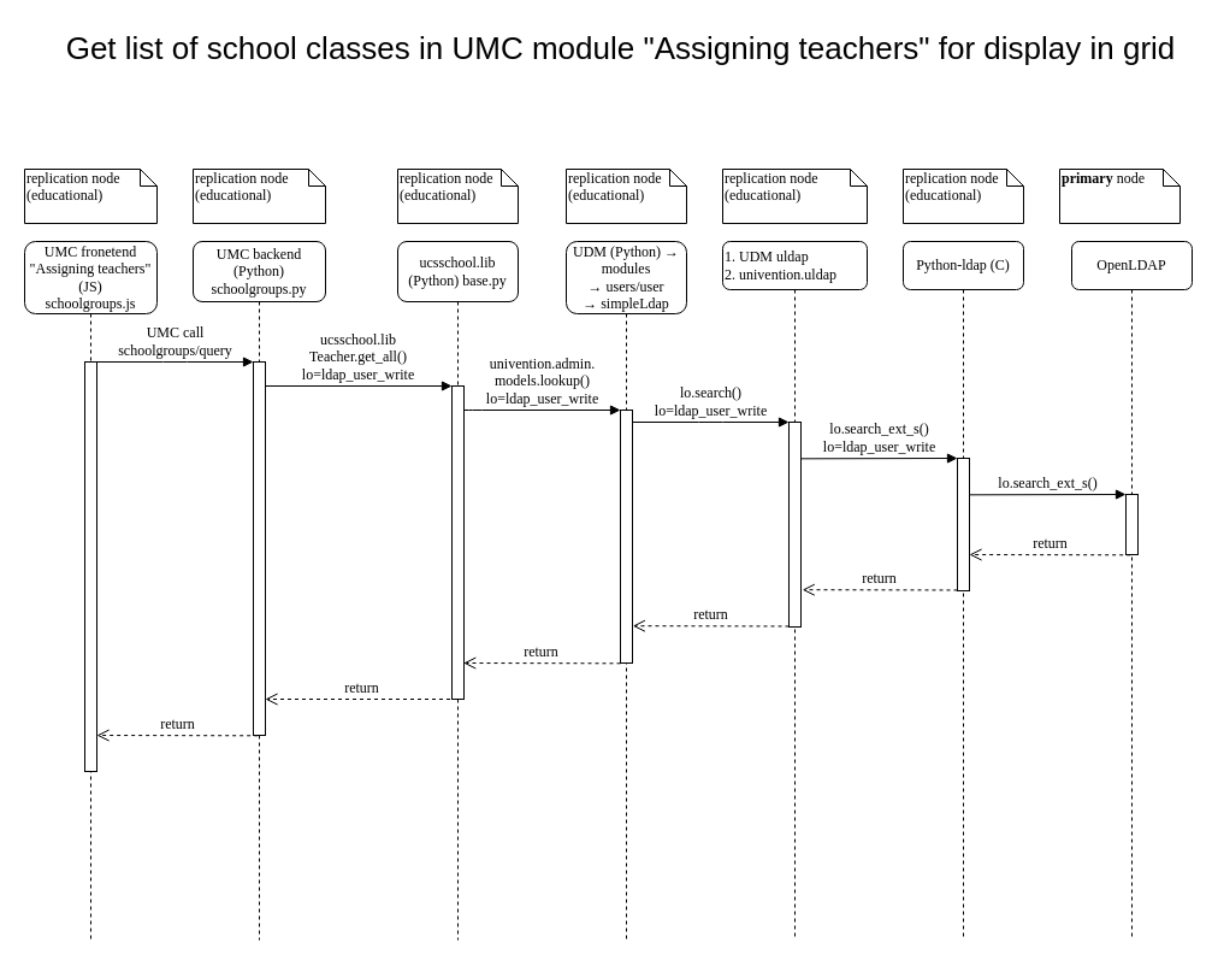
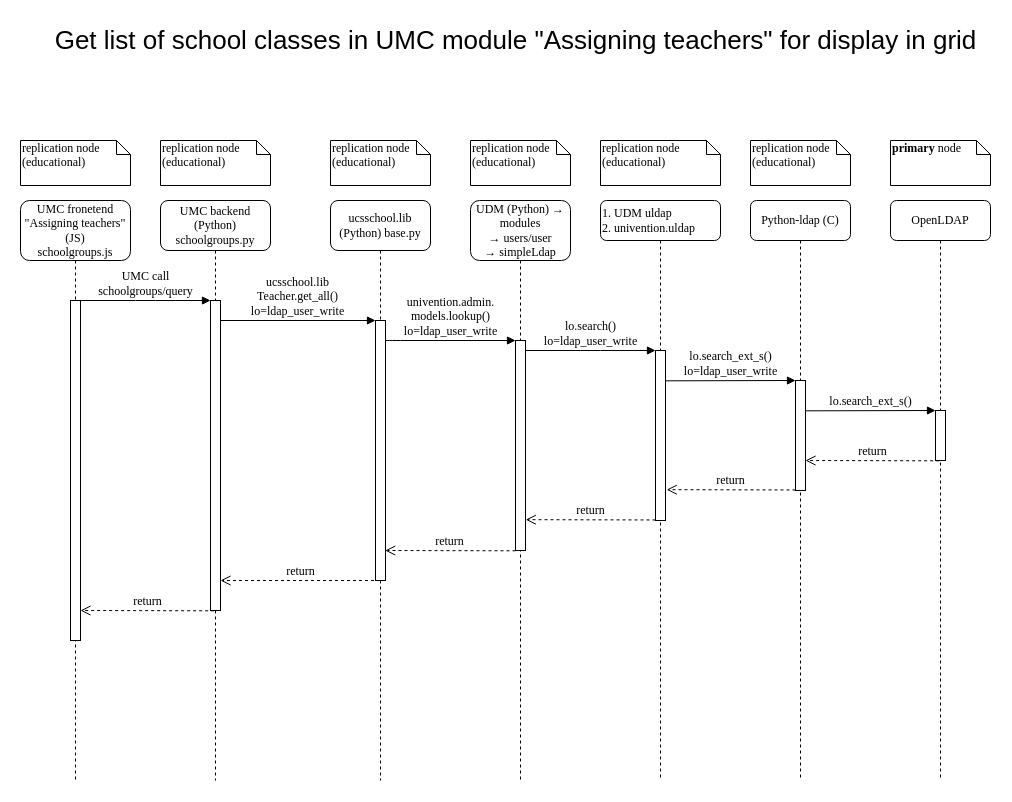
  <mxCell id="0" />
  <mxCell id="1" parent="0" />
  <mxCell id="2" value="UMC backend (Python) schoolgroups.py" style="shape=umlLifeline;perimeter=lifelinePerimeter;whiteSpace=wrap;html=1;container=1;collapsible=0;recursiveResize=0;outlineConnect=0;rounded=1;shadow=0;comic=0;labelBackgroundColor=none;strokeWidth=1;fontFamily=Verdana;fontSize=12;align=center;size=50;" parent="1" vertex="1"><mxGeometry x="160" y="200" width="110" height="580" as="geometry" /></mxCell>
  <mxCell id="3" value="" style="html=1;points=[];perimeter=orthogonalPerimeter;rounded=0;shadow=0;comic=0;labelBackgroundColor=none;strokeWidth=1;fontFamily=Verdana;fontSize=12;align=center;" parent="2" vertex="1"><mxGeometry x="50" y="100" width="10" height="310" as="geometry" /></mxCell>
  <mxCell id="4" value="return" style="html=1;verticalAlign=bottom;endArrow=open;dashed=1;endSize=8;labelBackgroundColor=none;fontFamily=Verdana;fontSize=12;edgeStyle=elbowEdgeStyle;elbow=vertical;" parent="2" source="5" edge="1"><mxGeometry relative="1" as="geometry"><mxPoint x="60.0" y="380" as="targetPoint" /><Array as="points"><mxPoint x="210" y="380" /></Array><mxPoint x="193.67" y="380.3" as="sourcePoint" /></mxGeometry></mxCell>
  <mxCell id="5" value="ucsschool.lib (Python) base.py" style="shape=umlLifeline;perimeter=lifelinePerimeter;whiteSpace=wrap;html=1;container=1;collapsible=0;recursiveResize=0;outlineConnect=0;rounded=1;shadow=0;comic=0;labelBackgroundColor=none;strokeWidth=1;fontFamily=Verdana;fontSize=12;align=center;size=50;" parent="1" vertex="1"><mxGeometry x="330" y="200" width="100" height="580" as="geometry" /></mxCell>
  <mxCell id="6" value="" style="html=1;points=[];perimeter=orthogonalPerimeter;rounded=0;shadow=0;comic=0;labelBackgroundColor=none;strokeWidth=1;fontFamily=Verdana;fontSize=12;align=center;" parent="5" vertex="1"><mxGeometry x="45" y="120" width="10" height="260" as="geometry" /></mxCell>
  <mxCell id="7" value="UDM (Python) → modules&lt;br&gt;→ users/user&lt;br&gt;→ simpleLdap" style="shape=umlLifeline;perimeter=lifelinePerimeter;whiteSpace=wrap;html=1;container=1;collapsible=0;recursiveResize=0;outlineConnect=0;rounded=1;shadow=0;comic=0;labelBackgroundColor=none;strokeWidth=1;fontFamily=Verdana;fontSize=12;align=center;size=60;" parent="1" vertex="1"><mxGeometry x="470" y="200" width="100" height="580" as="geometry" /></mxCell>
  <mxCell id="8" value="1. UDM uldap&lt;br&gt;2. univention.uldap" style="shape=umlLifeline;perimeter=lifelinePerimeter;whiteSpace=wrap;html=1;container=1;collapsible=0;recursiveResize=0;outlineConnect=0;rounded=1;shadow=0;comic=0;labelBackgroundColor=none;strokeWidth=1;fontFamily=Verdana;fontSize=12;align=left;" parent="1" vertex="1"><mxGeometry x="600" y="200" width="120" height="580" as="geometry" /></mxCell>
  <mxCell id="9" value="return" style="html=1;verticalAlign=bottom;endArrow=open;dashed=1;endSize=8;labelBackgroundColor=none;fontFamily=Verdana;fontSize=12;edgeStyle=elbowEdgeStyle;elbow=vertical;exitX=0.367;exitY=1.006;exitDx=0;exitDy=0;exitPerimeter=0;entryX=1.12;entryY=0.814;entryDx=0;entryDy=0;entryPerimeter=0;" parent="8" target="21" edge="1"><mxGeometry relative="1" as="geometry"><mxPoint x="61.33" y="289.17" as="targetPoint" /><Array as="points"><mxPoint x="126.33" y="289.17" /></Array><mxPoint x="195.0" y="289.47" as="sourcePoint" /></mxGeometry></mxCell>
  <mxCell id="10" value="return" style="html=1;verticalAlign=bottom;endArrow=open;dashed=1;endSize=8;labelBackgroundColor=none;fontFamily=Verdana;fontSize=12;edgeStyle=elbowEdgeStyle;elbow=vertical;exitX=0.367;exitY=1.006;exitDx=0;exitDy=0;exitPerimeter=0;entryX=1.029;entryY=0.854;entryDx=0;entryDy=0;entryPerimeter=0;" parent="8" target="19" edge="1"><mxGeometry relative="1" as="geometry"><mxPoint x="-78.67" y="319.17" as="targetPoint" /><Array as="points"><mxPoint x="-13.67" y="319.17" /></Array><mxPoint x="55" y="319.47" as="sourcePoint" /></mxGeometry></mxCell>
  <mxCell id="11" value="Python-ldap (C)" style="shape=umlLifeline;perimeter=lifelinePerimeter;whiteSpace=wrap;html=1;container=1;collapsible=0;recursiveResize=0;outlineConnect=0;rounded=1;shadow=0;comic=0;labelBackgroundColor=none;strokeWidth=1;fontFamily=Verdana;fontSize=12;align=center;" parent="1" vertex="1"><mxGeometry x="750" y="200" width="100" height="580" as="geometry" /></mxCell>
  <mxCell id="12" value="" style="html=1;points=[];perimeter=orthogonalPerimeter;rounded=0;shadow=0;comic=0;labelBackgroundColor=none;strokeWidth=1;fontFamily=Verdana;fontSize=12;align=center;" parent="11" vertex="1"><mxGeometry x="45" y="180" width="10" height="110" as="geometry" /></mxCell>
  <mxCell id="13" value="lo.search_ext_s()&lt;br&gt;lo=ldap_user_write" style="html=1;verticalAlign=bottom;endArrow=block;entryX=0;entryY=0;labelBackgroundColor=none;fontFamily=Verdana;fontSize=12;edgeStyle=elbowEdgeStyle;elbow=vertical;" parent="11" edge="1"><mxGeometry relative="1" as="geometry"><mxPoint x="-85" y="180.333" as="sourcePoint" /><mxPoint x="45" y="180" as="targetPoint" /></mxGeometry></mxCell>
  <mxCell id="14" value="lo.search_ext_s()" style="html=1;verticalAlign=bottom;endArrow=block;entryX=0;entryY=0;labelBackgroundColor=none;fontFamily=Verdana;fontSize=12;edgeStyle=elbowEdgeStyle;elbow=vertical;" parent="11" edge="1"><mxGeometry relative="1" as="geometry"><mxPoint x="55" y="210.333" as="sourcePoint" /><mxPoint x="185" y="210" as="targetPoint" /></mxGeometry></mxCell>
  <mxCell id="15" value="OpenLDAP" style="shape=umlLifeline;perimeter=lifelinePerimeter;whiteSpace=wrap;html=1;container=1;collapsible=0;recursiveResize=0;outlineConnect=0;rounded=1;shadow=0;comic=0;labelBackgroundColor=none;strokeWidth=1;fontFamily=Verdana;fontSize=12;align=center;" parent="1" vertex="1"><mxGeometry x="890" y="200" width="100" height="580" as="geometry" /></mxCell>
  <mxCell id="16" value="UMC fronetend &quot;Assigning teachers&quot; (JS)&lt;br&gt;schoolgroups.js" style="shape=umlLifeline;perimeter=lifelinePerimeter;whiteSpace=wrap;html=1;container=1;collapsible=0;recursiveResize=0;outlineConnect=0;rounded=1;shadow=0;comic=0;labelBackgroundColor=none;strokeWidth=1;fontFamily=Verdana;fontSize=12;align=center;size=60;" parent="1" vertex="1"><mxGeometry x="20" y="200" width="110" height="580" as="geometry" /></mxCell>
  <mxCell id="17" value="" style="html=1;points=[];perimeter=orthogonalPerimeter;rounded=0;shadow=0;comic=0;labelBackgroundColor=none;strokeWidth=1;fontFamily=Verdana;fontSize=12;align=center;" parent="16" vertex="1"><mxGeometry x="50" y="100" width="10" height="340" as="geometry" /></mxCell>
  <mxCell id="18" value="return" style="html=1;verticalAlign=bottom;endArrow=open;dashed=1;endSize=8;labelBackgroundColor=none;fontFamily=Verdana;fontSize=12;edgeStyle=elbowEdgeStyle;elbow=vertical;exitX=0.367;exitY=1.006;exitDx=0;exitDy=0;exitPerimeter=0;" parent="16" edge="1"><mxGeometry relative="1" as="geometry"><mxPoint x="60.0" y="410" as="targetPoint" /><Array as="points"><mxPoint x="125.0" y="410" /></Array><mxPoint x="193.67" y="410.3" as="sourcePoint" /></mxGeometry></mxCell>
  <mxCell id="19" value="" style="html=1;points=[];perimeter=orthogonalPerimeter;rounded=0;shadow=0;comic=0;labelBackgroundColor=none;strokeWidth=1;fontFamily=Verdana;fontSize=12;align=center;" parent="1" vertex="1"><mxGeometry x="515" y="340" width="10" height="210" as="geometry" /></mxCell>
  <mxCell id="20" value="&lt;span style=&quot;&quot;&gt;univention.admin.&lt;br&gt;models.lookup()&lt;br&gt;&lt;/span&gt;lo=ldap_user_write" style="html=1;verticalAlign=bottom;endArrow=block;labelBackgroundColor=none;fontFamily=Verdana;fontSize=12;edgeStyle=elbowEdgeStyle;elbow=vertical;" parent="1" source="6" target="19" edge="1"><mxGeometry relative="1" as="geometry"><mxPoint x="440" y="340" as="sourcePoint" /><Array as="points"><mxPoint x="390" y="340" /></Array></mxGeometry></mxCell>
  <mxCell id="21" value="" style="html=1;points=[];perimeter=orthogonalPerimeter;rounded=0;shadow=0;comic=0;labelBackgroundColor=none;strokeWidth=1;fontFamily=Verdana;fontSize=12;align=center;" parent="1" vertex="1"><mxGeometry x="655" y="350" width="10" height="170" as="geometry" /></mxCell>
  <mxCell id="22" value="lo.search()&lt;br&gt;lo=ldap_user_write" style="html=1;verticalAlign=bottom;endArrow=block;entryX=0;entryY=0;labelBackgroundColor=none;fontFamily=Verdana;fontSize=12;edgeStyle=elbowEdgeStyle;elbow=vertical;" parent="1" source="19" target="21" edge="1"><mxGeometry relative="1" as="geometry"><mxPoint x="580" y="350" as="sourcePoint" /></mxGeometry></mxCell>
  <mxCell id="23" value="" style="html=1;points=[];perimeter=orthogonalPerimeter;rounded=0;shadow=0;comic=0;labelBackgroundColor=none;strokeColor=#000000;strokeWidth=1;fillColor=#FFFFFF;fontFamily=Verdana;fontSize=12;fontColor=#000000;align=center;" parent="1" vertex="1"><mxGeometry x="935" y="410" width="10" height="50" as="geometry" /></mxCell>
  <mxCell id="24" value="return" style="html=1;verticalAlign=bottom;endArrow=open;dashed=1;endSize=8;labelBackgroundColor=none;fontFamily=Verdana;fontSize=12;edgeStyle=elbowEdgeStyle;elbow=vertical;exitX=0.367;exitY=1.006;exitDx=0;exitDy=0;exitPerimeter=0;" parent="1" source="23" target="12" edge="1"><mxGeometry relative="1" as="geometry"><mxPoint x="730" y="746" as="targetPoint" /><Array as="points"><mxPoint x="870" y="460" /></Array></mxGeometry></mxCell>
  <mxCell id="25" value="UMC call&lt;br&gt;schoolgroups/query" style="html=1;verticalAlign=bottom;endArrow=block;entryX=0;entryY=0;labelBackgroundColor=none;fontFamily=Verdana;fontSize=12;edgeStyle=elbowEdgeStyle;elbow=vertical;" parent="1" source="17" target="3" edge="1"><mxGeometry x="-0.003" relative="1" as="geometry"><mxPoint x="150" y="310" as="sourcePoint" /><mxPoint as="offset" /></mxGeometry></mxCell>
  <mxCell id="26" value="ucsschool.lib&lt;br&gt;Teacher.get_all()&lt;br&gt;lo=ldap_user_write" style="html=1;verticalAlign=bottom;endArrow=block;entryX=0;entryY=0;labelBackgroundColor=none;fontFamily=Verdana;fontSize=12;edgeStyle=elbowEdgeStyle;elbow=vertical;" parent="1" source="3" target="6" edge="1"><mxGeometry x="-0.002" relative="1" as="geometry"><mxPoint x="300" y="320" as="sourcePoint" /><mxPoint as="offset" /></mxGeometry></mxCell>
  <mxCell id="27" value="replication node&lt;br&gt;(educational)" style="shape=note;whiteSpace=wrap;html=1;size=14;verticalAlign=top;align=left;spacingTop=-6;rounded=0;shadow=0;comic=0;labelBackgroundColor=none;strokeWidth=1;fontFamily=Verdana;fontSize=12" parent="1" vertex="1"><mxGeometry x="20" y="140" width="110" height="45" as="geometry" /></mxCell>
  <mxCell id="28" value="replication node&lt;br&gt;(educational)" style="shape=note;whiteSpace=wrap;html=1;size=14;verticalAlign=top;align=left;spacingTop=-6;rounded=0;shadow=0;comic=0;labelBackgroundColor=none;strokeWidth=1;fontFamily=Verdana;fontSize=12" parent="1" vertex="1"><mxGeometry x="160" y="140" width="110" height="45" as="geometry" /></mxCell>
  <mxCell id="29" value="replication node&lt;br&gt;(educational)" style="shape=note;whiteSpace=wrap;html=1;size=14;verticalAlign=top;align=left;spacingTop=-6;rounded=0;shadow=0;comic=0;labelBackgroundColor=none;strokeWidth=1;fontFamily=Verdana;fontSize=12" parent="1" vertex="1"><mxGeometry x="330" y="140" width="100" height="45" as="geometry" /></mxCell>
  <mxCell id="30" value="replication node&lt;br&gt;(educational)" style="shape=note;whiteSpace=wrap;html=1;size=14;verticalAlign=top;align=left;spacingTop=-6;rounded=0;shadow=0;comic=0;labelBackgroundColor=none;strokeWidth=1;fontFamily=Verdana;fontSize=12" parent="1" vertex="1"><mxGeometry x="470" y="140" width="100" height="45" as="geometry" /></mxCell>
  <mxCell id="31" value="replication node&lt;br&gt;(educational)" style="shape=note;whiteSpace=wrap;html=1;size=14;verticalAlign=top;align=left;spacingTop=-6;rounded=0;shadow=0;comic=0;labelBackgroundColor=none;strokeWidth=1;fontFamily=Verdana;fontSize=12" parent="1" vertex="1"><mxGeometry x="600" y="140" width="120" height="45" as="geometry" /></mxCell>
  <mxCell id="32" value="replication node&lt;br&gt;(educational)" style="shape=note;whiteSpace=wrap;html=1;size=14;verticalAlign=top;align=left;spacingTop=-6;rounded=0;shadow=0;comic=0;labelBackgroundColor=none;strokeWidth=1;fontFamily=Verdana;fontSize=12" parent="1" vertex="1"><mxGeometry x="750" y="140" width="100" height="45" as="geometry" /></mxCell>
- <mxCell id="33" value="&lt;b&gt;primary&lt;/b&gt; node" style="shape=note;whiteSpace=wrap;html=1;size=14;verticalAlign=top;align=left;spacingTop=-6;rounded=0;shadow=0;comic=0;labelBackgroundColor=none;strokeWidth=1;fontFamily=Verdana;fontSize=12" parent="1" vertex="1"><mxGeometry x="880" y="140" width="100" height="45" as="geometry" /></mxCell>
+ <mxCell id="33" value="&lt;b&gt;primary&lt;/b&gt; node" style="shape=note;whiteSpace=wrap;html=1;size=14;verticalAlign=top;align=left;spacingTop=-6;rounded=0;shadow=0;comic=0;labelBackgroundColor=none;strokeWidth=1;fontFamily=Verdana;fontSize=12" parent="1" vertex="1"><mxGeometry x="890" y="140" width="100" height="45" as="geometry" /></mxCell>
  <mxCell id="34" value="return" style="html=1;verticalAlign=bottom;endArrow=open;dashed=1;endSize=8;labelBackgroundColor=none;fontFamily=Verdana;fontSize=12;edgeStyle=elbowEdgeStyle;elbow=vertical;exitX=0.367;exitY=1.006;exitDx=0;exitDy=0;exitPerimeter=0;entryX=0.97;entryY=0.882;entryDx=0;entryDy=0;entryPerimeter=0;" parent="1" target="6" edge="1"><mxGeometry relative="1" as="geometry"><mxPoint x="390" y="550" as="targetPoint" /><Array as="points"><mxPoint x="446.33" y="550" /></Array><mxPoint x="515" y="550.3" as="sourcePoint" /></mxGeometry></mxCell>
  <mxCell id="35" value="Get list of school classes in UMC module &quot;Assigning teachers&quot; for display in grid" style="text;html=1;align=center;verticalAlign=middle;resizable=0;points=[];autosize=1;strokeColor=none;fillColor=none;fontSize=26;" parent="1" vertex="1"><mxGeometry x="40" y="20" width="950" height="40" as="geometry" /></mxCell>
